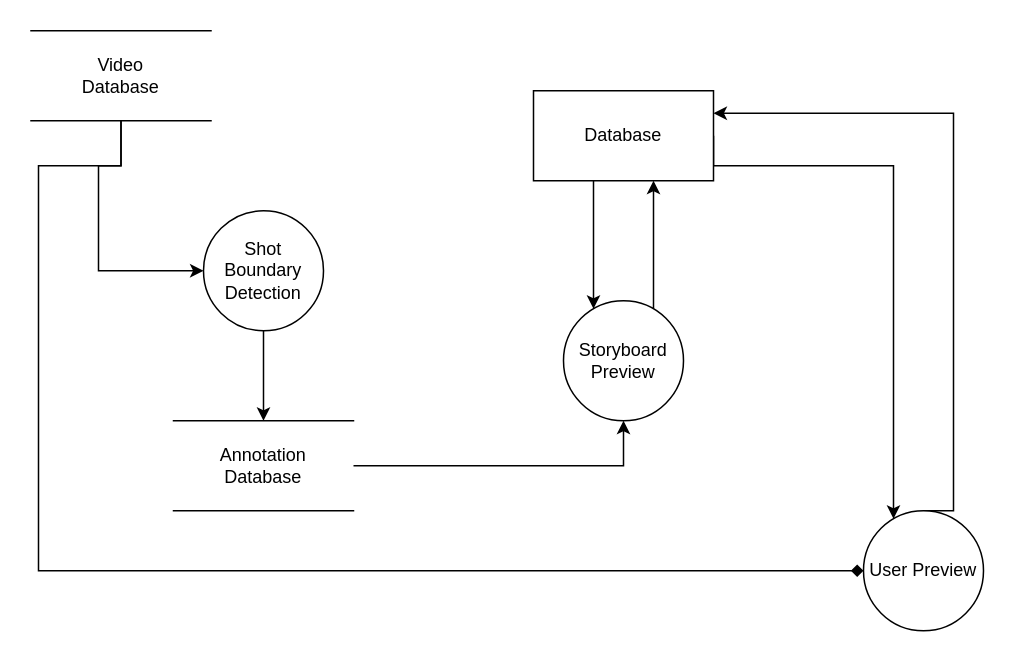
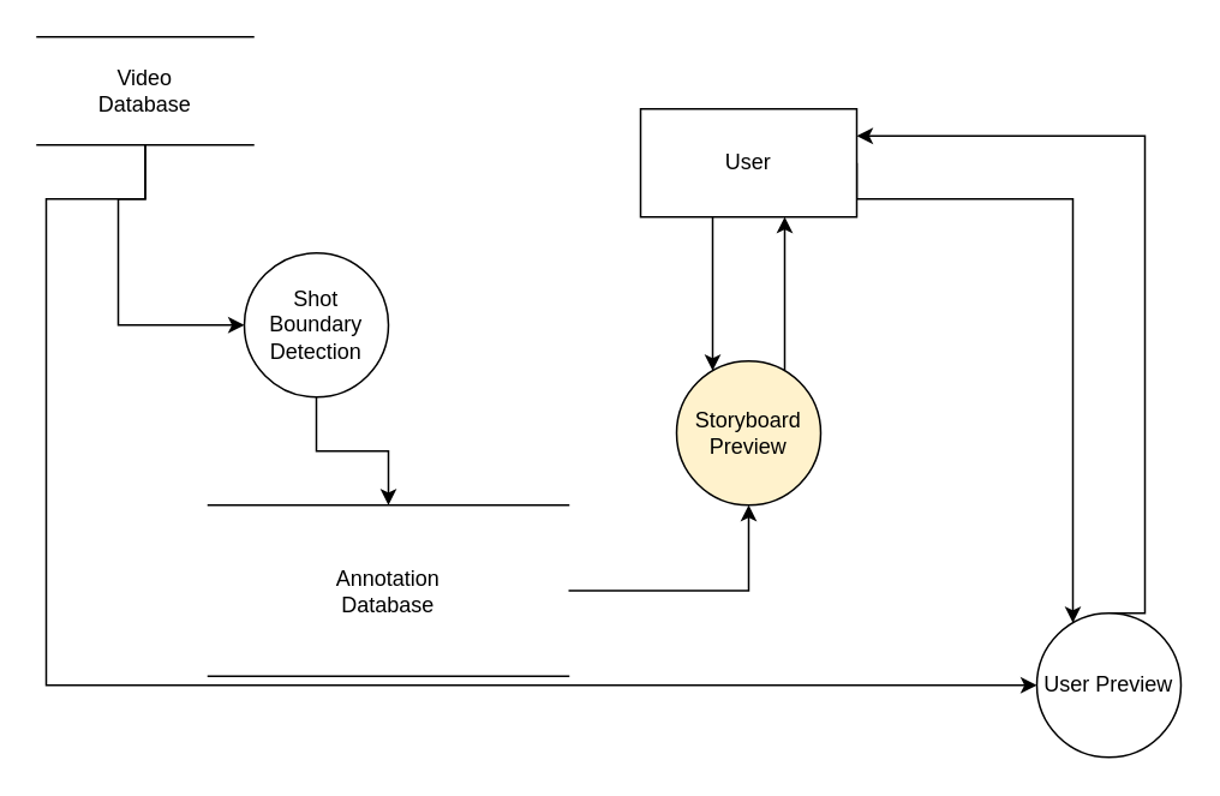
  <mxCell id="0" />
  <mxCell id="1" parent="0" />
  <mxCell id="2" style="edgeStyle=orthogonalEdgeStyle;rounded=0;orthogonalLoop=1;jettySize=auto;html=1;exitX=0.5;exitY=1;exitDx=0;exitDy=0;entryX=0;entryY=0.5;entryDx=0;entryDy=0;" edge="1" parent="1" source="4" target="13"><mxGeometry relative="1" as="geometry"><Array as="points"><mxPoint x="65" y="110" /><mxPoint x="65" y="180" /></Array></mxGeometry></mxCell>
- <mxCell id="3" style="edgeStyle=orthogonalEdgeStyle;rounded=0;orthogonalLoop=1;jettySize=auto;html=1;exitX=0.5;exitY=1;exitDx=0;exitDy=0;entryX=0;entryY=0.5;entryDx=0;entryDy=0;endArrow=diamond;" edge="1" parent="1" source="4" target="9"><mxGeometry relative="1" as="geometry"><mxPoint x="55" y="420" as="targetPoint" /><Array as="points"><mxPoint x="25" y="110" /><mxPoint x="25" y="380" /></Array></mxGeometry></mxCell>
+ <mxCell id="3" style="edgeStyle=orthogonalEdgeStyle;rounded=0;orthogonalLoop=1;jettySize=auto;html=1;exitX=0.5;exitY=1;exitDx=0;exitDy=0;entryX=0;entryY=0.5;entryDx=0;entryDy=0;" edge="1" parent="1" source="4" target="9"><mxGeometry relative="1" as="geometry"><mxPoint x="55" y="420" as="targetPoint" /><Array as="points"><mxPoint x="25" y="110" /><mxPoint x="25" y="380" /></Array></mxGeometry></mxCell>
  <mxCell id="4" value="Video&lt;br&gt;Database" style="shape=partialRectangle;whiteSpace=wrap;html=1;left=0;right=0;fillColor=none;" vertex="1" parent="1"><mxGeometry x="20" y="20" width="120" height="60" as="geometry" /></mxCell>
  <mxCell id="5" value="" style="edgeStyle=orthogonalEdgeStyle;rounded=0;orthogonalLoop=1;jettySize=auto;html=1;" edge="1" parent="1" source="7" target="11"><mxGeometry relative="1" as="geometry"><Array as="points"><mxPoint x="395" y="170" /><mxPoint x="395" y="170" /></Array></mxGeometry></mxCell>
  <mxCell id="6" style="edgeStyle=orthogonalEdgeStyle;rounded=0;orthogonalLoop=1;jettySize=auto;html=1;exitX=1;exitY=0.5;exitDx=0;exitDy=0;" edge="1" parent="1" source="7" target="9"><mxGeometry relative="1" as="geometry"><Array as="points"><mxPoint x="475" y="110" /><mxPoint x="595" y="110" /></Array></mxGeometry></mxCell>
- <mxCell id="7" value="Database" style="rounded=0;whiteSpace=wrap;html=1;" vertex="1" parent="1"><mxGeometry x="355" y="60" width="120" height="60" as="geometry" /></mxCell>
+ <mxCell id="7" value="User" style="rounded=0;whiteSpace=wrap;html=1;" vertex="1" parent="1"><mxGeometry x="355" y="60" width="120" height="60" as="geometry" /></mxCell>
  <mxCell id="8" style="edgeStyle=orthogonalEdgeStyle;rounded=0;orthogonalLoop=1;jettySize=auto;html=1;exitX=0.5;exitY=0;exitDx=0;exitDy=0;entryX=1;entryY=0.25;entryDx=0;entryDy=0;" edge="1" parent="1" source="9" target="7"><mxGeometry relative="1" as="geometry"><Array as="points"><mxPoint x="635" y="340" /><mxPoint x="635" y="75" /></Array></mxGeometry></mxCell>
  <mxCell id="9" value="User Preview" style="ellipse;whiteSpace=wrap;html=1;aspect=fixed;" vertex="1" parent="1"><mxGeometry x="575" y="340" width="80" height="80" as="geometry" /></mxCell>
  <mxCell id="10" value="" style="edgeStyle=orthogonalEdgeStyle;rounded=0;orthogonalLoop=1;jettySize=auto;html=1;" edge="1" parent="1" source="11" target="7"><mxGeometry relative="1" as="geometry"><Array as="points"><mxPoint x="435" y="170" /><mxPoint x="435" y="170" /></Array></mxGeometry></mxCell>
- <mxCell id="11" value="Storyboard Preview" style="ellipse;whiteSpace=wrap;html=1;aspect=fixed;" vertex="1" parent="1"><mxGeometry x="375" y="200" width="80" height="80" as="geometry" /></mxCell>
+ <mxCell id="11" value="Storyboard Preview" style="ellipse;whiteSpace=wrap;html=1;aspect=fixed;fillColor=#fff2cc;" vertex="1" parent="1"><mxGeometry x="375" y="200" width="80" height="80" as="geometry" /></mxCell>
  <mxCell id="12" value="" style="edgeStyle=orthogonalEdgeStyle;rounded=0;orthogonalLoop=1;jettySize=auto;html=1;" edge="1" parent="1" source="13" target="15"><mxGeometry relative="1" as="geometry" /></mxCell>
  <mxCell id="13" value="Shot Boundary Detection" style="ellipse;whiteSpace=wrap;html=1;aspect=fixed;" vertex="1" parent="1"><mxGeometry x="135" y="140" width="80" height="80" as="geometry" /></mxCell>
  <mxCell id="14" style="edgeStyle=orthogonalEdgeStyle;rounded=0;orthogonalLoop=1;jettySize=auto;html=1;exitX=1;exitY=0.5;exitDx=0;exitDy=0;entryX=0.5;entryY=1;entryDx=0;entryDy=0;" edge="1" parent="1" source="15" target="11"><mxGeometry relative="1" as="geometry" /></mxCell>
- <mxCell id="15" value="Annotation&lt;br&gt;Database" style="shape=partialRectangle;whiteSpace=wrap;html=1;left=0;right=0;fillColor=none;" vertex="1" parent="1"><mxGeometry x="115" y="280" width="120" height="60" as="geometry" /></mxCell>
+ <mxCell id="15" value="Annotation&lt;br&gt;Database" style="shape=partialRectangle;whiteSpace=wrap;html=1;left=0;right=0;fillColor=none;" vertex="1" parent="1"><mxGeometry x="115" y="280" width="200" height="95" as="geometry" /></mxCell>
